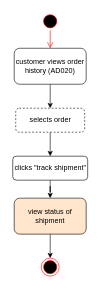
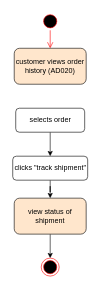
  <mxCell id="0" />
  <mxCell id="1" parent="0" />
  <mxCell id="2" value="" style="ellipse;html=1;shape=startState;fillColor=#000000;strokeColor=#ff0000;" vertex="1" parent="1"><mxGeometry x="68" y="20" width="30" height="30" as="geometry" /></mxCell>
  <mxCell id="3" value="" style="edgeStyle=orthogonalEdgeStyle;html=1;verticalAlign=bottom;endArrow=open;endSize=8;strokeColor=#ff0000;rounded=0;entryX=0.5;entryY=0;entryDx=0;entryDy=0;" edge="1" parent="1" source="2" target="5"><mxGeometry relative="1" as="geometry"><mxPoint x="83" y="90" as="targetPoint" /></mxGeometry></mxCell>
- <mxCell id="4" style="edgeStyle=orthogonalEdgeStyle;rounded=0;orthogonalLoop=1;jettySize=auto;html=1;exitX=0.5;exitY=1;exitDx=0;exitDy=0;" edge="1" parent="1" source="5" target="7"><mxGeometry relative="1" as="geometry"><mxPoint x="83" y="190" as="targetPoint" /></mxGeometry></mxCell>
- <mxCell id="5" value="customer views order history (AD020)" style="rounded=1;whiteSpace=wrap;html=1;" vertex="1" parent="1"><mxGeometry x="23" y="80" width="120" height="60" as="geometry" /></mxCell>
+ <mxCell id="5" value="customer views order history (AD020)" style="rounded=1;whiteSpace=wrap;html=1;fillColor=#ffe6cc;" vertex="1" parent="1"><mxGeometry x="23" y="80" width="120" height="60" as="geometry" /></mxCell>
  <mxCell id="6" style="edgeStyle=orthogonalEdgeStyle;rounded=0;orthogonalLoop=1;jettySize=auto;html=1;exitX=0.5;exitY=1;exitDx=0;exitDy=0;" edge="1" parent="1" source="7" target="9"><mxGeometry relative="1" as="geometry" /></mxCell>
- <mxCell id="7" value="selects order" style="rounded=1;whiteSpace=wrap;html=1;dashed=1;" vertex="1" parent="1"><mxGeometry x="25.5" y="180" width="115" height="40" as="geometry" /></mxCell>
+ <mxCell id="7" value="selects order" style="rounded=1;whiteSpace=wrap;html=1;" vertex="1" parent="1"><mxGeometry x="25.5" y="180" width="115" height="40" as="geometry" /></mxCell>
  <mxCell id="8" style="edgeStyle=orthogonalEdgeStyle;rounded=0;orthogonalLoop=1;jettySize=auto;html=1;exitX=0.5;exitY=1;exitDx=0;exitDy=0;" edge="1" parent="1" source="9" target="11"><mxGeometry relative="1" as="geometry" /></mxCell>
  <mxCell id="9" value="clicks &quot;track shipment&quot;" style="rounded=1;whiteSpace=wrap;html=1;" vertex="1" parent="1"><mxGeometry x="20.5" y="260" width="125" height="40" as="geometry" /></mxCell>
  <mxCell id="10" style="edgeStyle=orthogonalEdgeStyle;rounded=0;orthogonalLoop=1;jettySize=auto;html=1;exitX=0.5;exitY=1;exitDx=0;exitDy=0;" edge="1" parent="1" source="11" target="12"><mxGeometry relative="1" as="geometry" /></mxCell>
  <mxCell id="11" value="view status of shipment" style="rounded=1;whiteSpace=wrap;html=1;fillColor=#ffe6cc;" vertex="1" parent="1"><mxGeometry x="23" y="330" width="120" height="60" as="geometry" /></mxCell>
  <mxCell id="12" value="" style="ellipse;html=1;shape=endState;fillColor=#000000;strokeColor=#ff0000;" vertex="1" parent="1"><mxGeometry x="68" y="430" width="30" height="30" as="geometry" /></mxCell>
